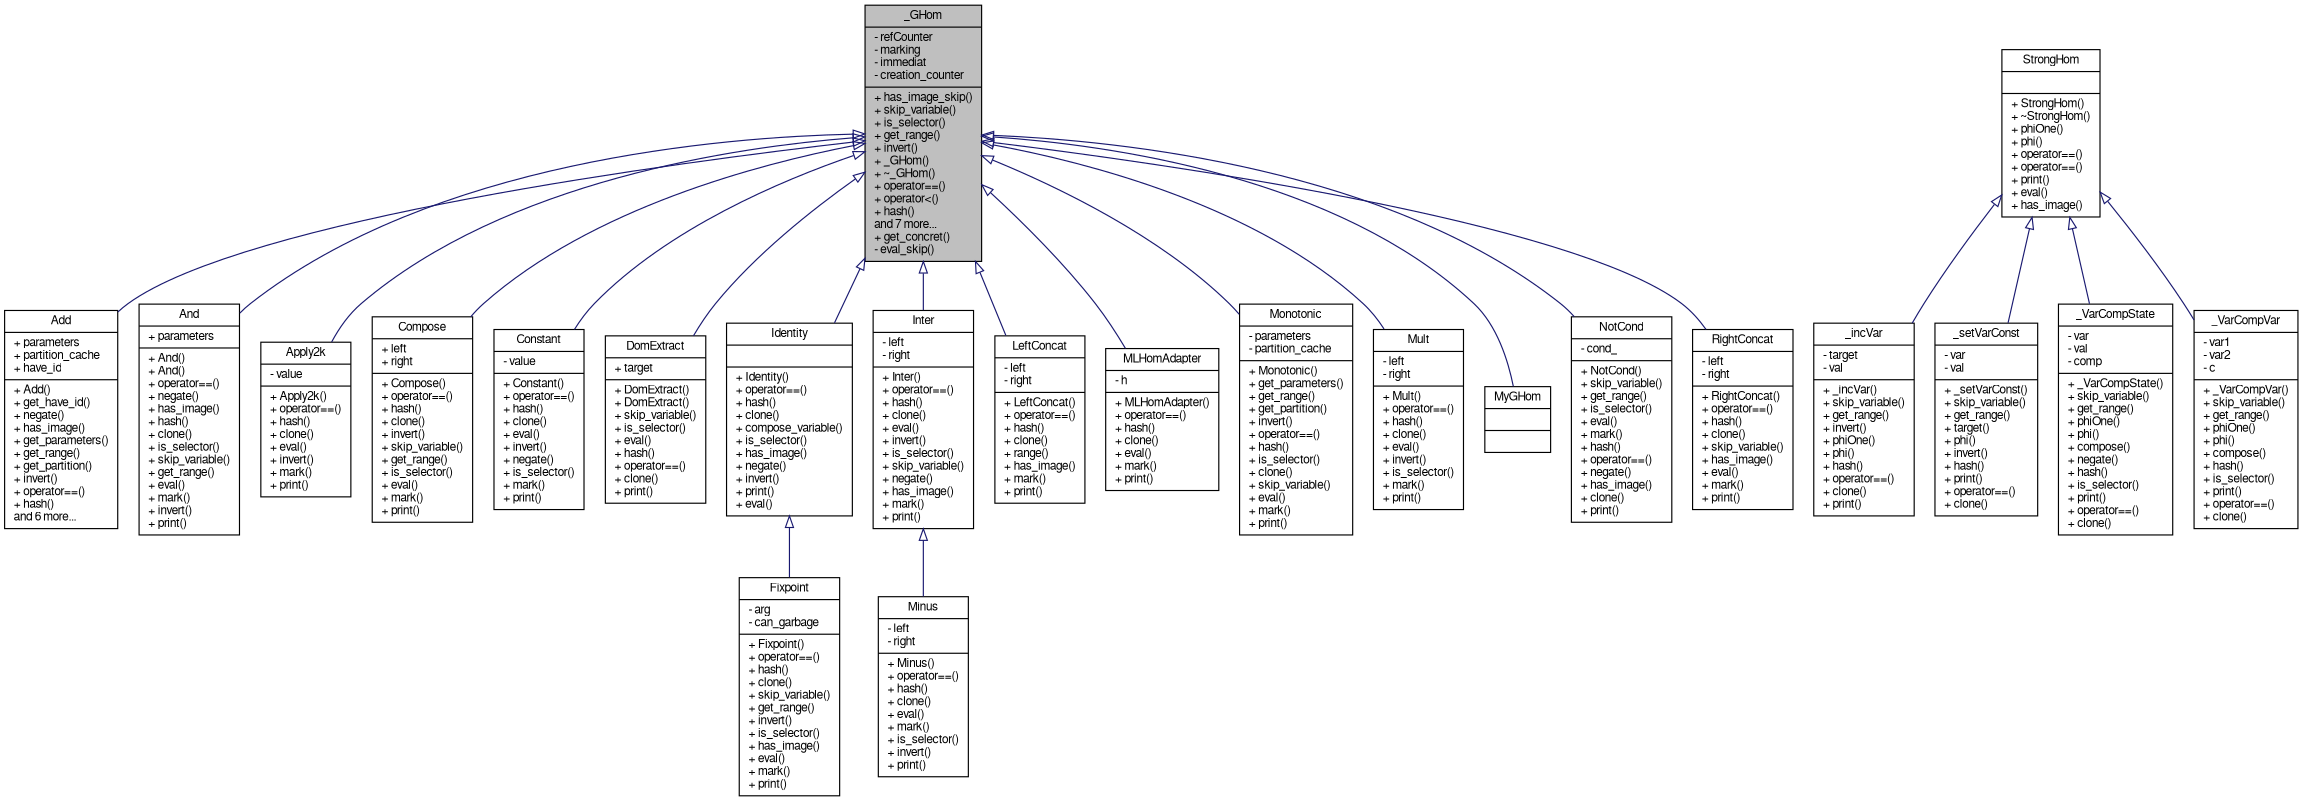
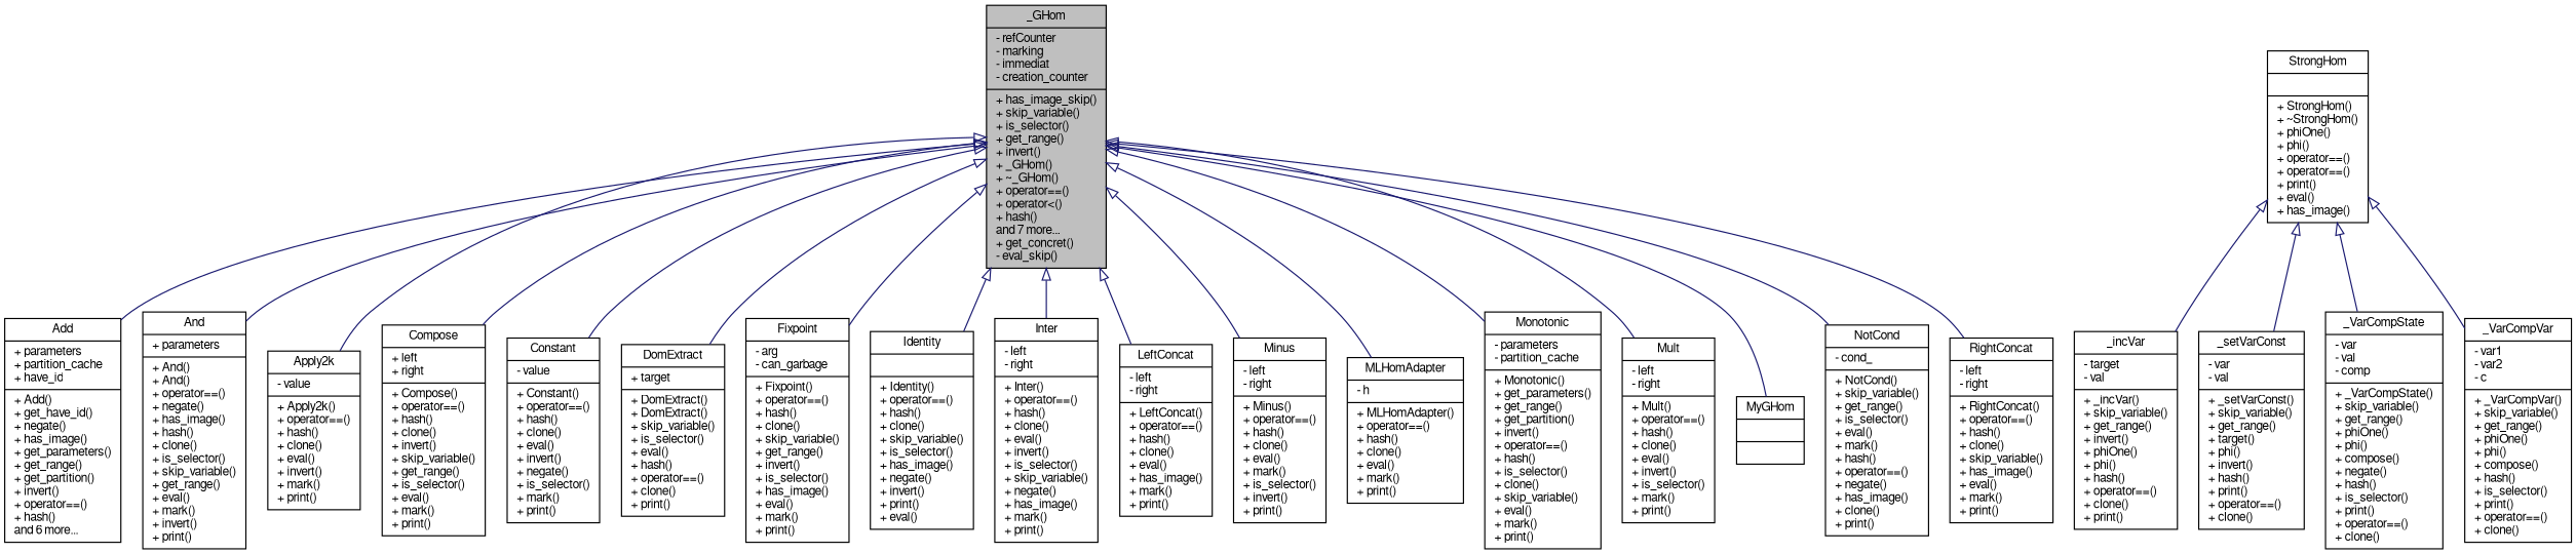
  digraph {
    node [color=black fillcolor=white fontname=FreeSans fontsize=10 shape=record style=filled]
    edge [arrowtail=onormal color=midnightblue dir=back fontname=FreeSans fontsize=10 labelfontname=FreeSans labelfontsize=10 style=solid]
    n1 [fillcolor=grey75 fontcolor=black height=0.2 label="{_GHom\n|- refCounter\l- marking\l- immediat\l- creation_counter\l|+ has_image_skip()\l+ skip_variable()\l+ is_selector()\l+ get_range()\l+ invert()\l+ _GHom()\l+ ~_GHom()\l+ operator==()\l+ operator\<()\l+ hash()\land 7 more...\l+ get_concret()\l- eval_skip()\l}" width=0.4]
    n2 [height=0.2 label="{Add\n|+ parameters\l+ partition_cache\l+ have_id\l|+ Add()\l+ get_have_id()\l+ negate()\l+ has_image()\l+ get_parameters()\l+ get_range()\l+ get_partition()\l+ invert()\l+ operator==()\l+ hash()\land 6 more...\l}" width=0.4]
    n3 [height=0.2 label="{And\n|+ parameters\l|+ And()\l+ And()\l+ operator==()\l+ negate()\l+ has_image()\l+ hash()\l+ clone()\l+ is_selector()\l+ skip_variable()\l+ get_range()\l+ eval()\l+ mark()\l+ invert()\l+ print()\l}" width=0.4]
    n4 [height=0.2 label="{Apply2k\n|- value\l|+ Apply2k()\l+ operator==()\l+ hash()\l+ clone()\l+ eval()\l+ invert()\l+ mark()\l+ print()\l}" width=0.4]
    n5 [height=0.2 label="{Compose\n|+ left\l+ right\l|+ Compose()\l+ operator==()\l+ hash()\l+ clone()\l+ invert()\l+ skip_variable()\l+ get_range()\l+ is_selector()\l+ eval()\l+ mark()\l+ print()\l}" width=0.4]
    n6 [height=0.2 label="{Constant\n|- value\l|+ Constant()\l+ operator==()\l+ hash()\l+ clone()\l+ eval()\l+ invert()\l+ negate()\l+ is_selector()\l+ mark()\l+ print()\l}" width=0.4]
    n7 [height=0.2 label="{DomExtract\n|+ target\l|+ DomExtract()\l+ DomExtract()\l+ skip_variable()\l+ is_selector()\l+ eval()\l+ hash()\l+ operator==()\l+ clone()\l+ print()\l}" width=0.4]
    n8 [height=0.2 label="{Fixpoint\n|- arg\l- can_garbage\l|+ Fixpoint()\l+ operator==()\l+ hash()\l+ clone()\l+ skip_variable()\l+ get_range()\l+ invert()\l+ is_selector()\l+ has_image()\l+ eval()\l+ mark()\l+ print()\l}" width=0.4]
-   n9 [height=0.2 label="{Identity\n||+ Identity()\l+ operator==()\l+ hash()\l+ clone()\l+ compose_variable()\l+ is_selector()\l+ has_image()\l+ negate()\l+ invert()\l+ print()\l+ eval()\l}" width=0.4]
+   n9 [height=0.2 label="{Identity\n||+ Identity()\l+ operator==()\l+ hash()\l+ clone()\l+ skip_variable()\l+ is_selector()\l+ has_image()\l+ negate()\l+ invert()\l+ print()\l+ eval()\l}" width=0.4]
    n10 [height=0.2 label="{Inter\n|- left\l- right\l|+ Inter()\l+ operator==()\l+ hash()\l+ clone()\l+ eval()\l+ invert()\l+ is_selector()\l+ skip_variable()\l+ negate()\l+ has_image()\l+ mark()\l+ print()\l}" width=0.4]
-   n11 [height=0.2 label="{LeftConcat\n|- left\l- right\l|+ LeftConcat()\l+ operator==()\l+ hash()\l+ clone()\l+ range()\l+ has_image()\l+ mark()\l+ print()\l}" width=0.4]
+   n11 [height=0.2 label="{LeftConcat\n|- left\l- right\l|+ LeftConcat()\l+ operator==()\l+ hash()\l+ clone()\l+ eval()\l+ has_image()\l+ mark()\l+ print()\l}" width=0.4]
    n12 [height=0.2 label="{Minus\n|- left\l- right\l|+ Minus()\l+ operator==()\l+ hash()\l+ clone()\l+ eval()\l+ mark()\l+ is_selector()\l+ invert()\l+ print()\l}" width=0.4]
    n13 [height=0.2 label="{MLHomAdapter\n|- h\l|+ MLHomAdapter()\l+ operator==()\l+ hash()\l+ clone()\l+ eval()\l+ mark()\l+ print()\l}" width=0.4]
    n14 [height=0.2 label="{Monotonic\n|- parameters\l- partition_cache\l|+ Monotonic()\l+ get_parameters()\l+ get_range()\l+ get_partition()\l+ invert()\l+ operator==()\l+ hash()\l+ is_selector()\l+ clone()\l+ skip_variable()\l+ eval()\l+ mark()\l+ print()\l}" width=0.4]
    n15 [height=0.2 label="{Mult\n|- left\l- right\l|+ Mult()\l+ operator==()\l+ hash()\l+ clone()\l+ eval()\l+ invert()\l+ is_selector()\l+ mark()\l+ print()\l}" width=0.4]
    n16 [height=0.2 label="{MyGHom\n||}" width=0.4]
    n17 [height=0.2 label="{NotCond\n|- cond_\l|+ NotCond()\l+ skip_variable()\l+ get_range()\l+ is_selector()\l+ eval()\l+ mark()\l+ hash()\l+ operator==()\l+ negate()\l+ has_image()\l+ clone()\l+ print()\l}" width=0.4]
    n18 [height=0.2 label="{RightConcat\n|- left\l- right\l|+ RightConcat()\l+ operator==()\l+ hash()\l+ clone()\l+ skip_variable()\l+ has_image()\l+ eval()\l+ mark()\l+ print()\l}" width=0.4]
    n19 [height=0.2 label="{StrongHom\n||+ StrongHom()\l+ ~StrongHom()\l+ phiOne()\l+ phi()\l+ operator==()\l+ operator==()\l+ print()\l+ eval()\l+ has_image()\l}" width=0.4]
    n20 [height=0.2 label="{_incVar\n|- target\l- val\l|+ _incVar()\l+ skip_variable()\l+ get_range()\l+ invert()\l+ phiOne()\l+ phi()\l+ hash()\l+ operator==()\l+ clone()\l+ print()\l}" width=0.4]
    n21 [height=0.2 label="{_setVarConst\n|- var\l- val\l|+ _setVarConst()\l+ skip_variable()\l+ get_range()\l+ target()\l+ phi()\l+ invert()\l+ hash()\l+ print()\l+ operator==()\l+ clone()\l}" width=0.4]
    n22 [height=0.2 label="{_VarCompState\n|- var\l- val\l- comp\l|+ _VarCompState()\l+ skip_variable()\l+ get_range()\l+ phiOne()\l+ phi()\l+ compose()\l+ negate()\l+ hash()\l+ is_selector()\l+ print()\l+ operator==()\l+ clone()\l}" width=0.4]
    n23 [height=0.2 label="{_VarCompVar\n|- var1\l- var2\l- c\l|+ _VarCompVar()\l+ skip_variable()\l+ get_range()\l+ phiOne()\l+ phi()\l+ compose()\l+ hash()\l+ is_selector()\l+ print()\l+ operator==()\l+ clone()\l}" width=0.4]
    n1 -> n2
    n1 -> n3
    n1 -> n4
    n1 -> n5
    n1 -> n6
    n1 -> n7
-   n9 -> n8
+   n1 -> n8
    n1 -> n9
    n1 -> n10
    n1 -> n11
-   n10 -> n12
+   n1 -> n12
    n1 -> n13
    n1 -> n14
    n1 -> n15
    n1 -> n16
    n1 -> n17
    n1 -> n18
    n19 -> n20
    n19 -> n21
    n19 -> n22
    n19 -> n23
  }
